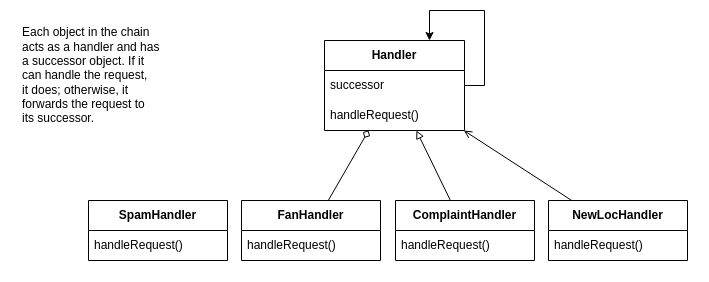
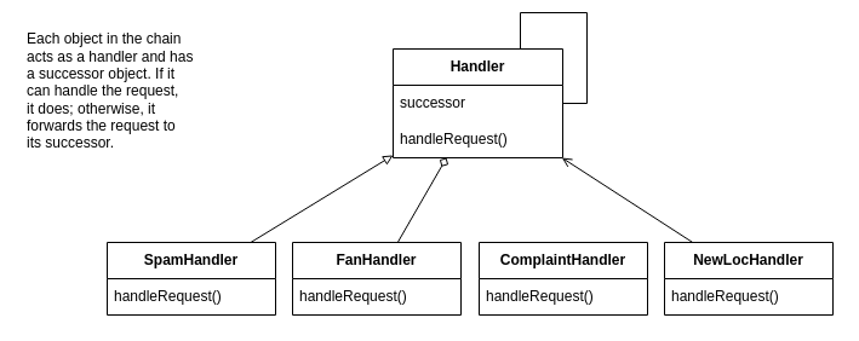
  <mxCell id="0" />
  <mxCell id="1" parent="0" />
  <mxCell id="2" value="Handler" style="swimlane;fontStyle=1;childLayout=stackLayout;horizontal=1;startSize=30;horizontalStack=0;resizeParent=1;resizeParentMax=0;resizeLast=0;collapsible=1;marginBottom=0;whiteSpace=wrap;html=1;" vertex="1" parent="1"><mxGeometry x="324" y="40" width="140" height="90" as="geometry" /></mxCell>
  <mxCell id="3" value="successor" style="text;strokeColor=none;fillColor=none;align=left;verticalAlign=middle;spacingLeft=4;spacingRight=4;overflow=hidden;points=[[0,0.5],[1,0.5]];portConstraint=eastwest;rotatable=0;whiteSpace=wrap;html=1;" vertex="1" parent="2"><mxGeometry y="30" width="140" height="30" as="geometry" /></mxCell>
  <mxCell id="4" value="handleRequest()" style="text;strokeColor=none;fillColor=none;align=left;verticalAlign=middle;spacingLeft=4;spacingRight=4;overflow=hidden;points=[[0,0.5],[1,0.5]];portConstraint=eastwest;rotatable=0;whiteSpace=wrap;html=1;" vertex="1" parent="2"><mxGeometry y="60" width="140" height="30" as="geometry" /></mxCell>
- <mxCell id="5" value="" style="endArrow=classic;html=1;rounded=0;exitX=1;exitY=0.5;exitDx=0;exitDy=0;entryX=0.75;entryY=0;entryDx=0;entryDy=0;" edge="1" parent="2" source="3" target="2"><mxGeometry width="50" height="50" relative="1" as="geometry"><mxPoint x="40" y="180" as="sourcePoint" /><mxPoint x="80" y="-50" as="targetPoint" /><Array as="points"><mxPoint x="160" y="45" /><mxPoint x="160" y="-30" /><mxPoint x="105" y="-30" /></Array></mxGeometry></mxCell>
+ <mxCell id="5" value="" style="endArrow=none;html=1;rounded=0;exitX=1;exitY=0.5;exitDx=0;exitDy=0;entryX=0.75;entryY=0;entryDx=0;entryDy=0;" edge="1" parent="2" source="3" target="2"><mxGeometry width="50" height="50" relative="1" as="geometry"><mxPoint x="40" y="180" as="sourcePoint" /><mxPoint x="80" y="-50" as="targetPoint" /><Array as="points"><mxPoint x="160" y="45" /><mxPoint x="160" y="-30" /><mxPoint x="105" y="-30" /></Array></mxGeometry></mxCell>
  <mxCell id="6" value="SpamHandler" style="swimlane;fontStyle=1;childLayout=stackLayout;horizontal=1;startSize=30;horizontalStack=0;resizeParent=1;resizeParentMax=0;resizeLast=0;collapsible=1;marginBottom=0;whiteSpace=wrap;html=1;" vertex="1" parent="1"><mxGeometry x="88" y="200" width="139" height="60" as="geometry" /></mxCell>
  <mxCell id="7" value="handleRequest()" style="text;strokeColor=none;fillColor=none;align=left;verticalAlign=middle;spacingLeft=4;spacingRight=4;overflow=hidden;points=[[0,0.5],[1,0.5]];portConstraint=eastwest;rotatable=0;whiteSpace=wrap;html=1;" vertex="1" parent="6"><mxGeometry y="30" width="139" height="30" as="geometry" /></mxCell>
  <mxCell id="8" value="FanHandler" style="swimlane;fontStyle=1;childLayout=stackLayout;horizontal=1;startSize=30;horizontalStack=0;resizeParent=1;resizeParentMax=0;resizeLast=0;collapsible=1;marginBottom=0;whiteSpace=wrap;html=1;" vertex="1" parent="1"><mxGeometry x="241" y="200" width="139" height="60" as="geometry" /></mxCell>
  <mxCell id="9" value="handleRequest()" style="text;strokeColor=none;fillColor=none;align=left;verticalAlign=middle;spacingLeft=4;spacingRight=4;overflow=hidden;points=[[0,0.5],[1,0.5]];portConstraint=eastwest;rotatable=0;whiteSpace=wrap;html=1;" vertex="1" parent="8"><mxGeometry y="30" width="139" height="30" as="geometry" /></mxCell>
  <mxCell id="10" value="ComplaintHandler" style="swimlane;fontStyle=1;childLayout=stackLayout;horizontal=1;startSize=30;horizontalStack=0;resizeParent=1;resizeParentMax=0;resizeLast=0;collapsible=1;marginBottom=0;whiteSpace=wrap;html=1;" vertex="1" parent="1"><mxGeometry x="395" y="200" width="139" height="60" as="geometry" /></mxCell>
  <mxCell id="11" value="handleRequest()" style="text;strokeColor=none;fillColor=none;align=left;verticalAlign=middle;spacingLeft=4;spacingRight=4;overflow=hidden;points=[[0,0.5],[1,0.5]];portConstraint=eastwest;rotatable=0;whiteSpace=wrap;html=1;" vertex="1" parent="10"><mxGeometry y="30" width="139" height="30" as="geometry" /></mxCell>
  <mxCell id="12" value="NewLocHandler" style="swimlane;fontStyle=1;childLayout=stackLayout;horizontal=1;startSize=30;horizontalStack=0;resizeParent=1;resizeParentMax=0;resizeLast=0;collapsible=1;marginBottom=0;whiteSpace=wrap;html=1;" vertex="1" parent="1"><mxGeometry x="548" y="200" width="139" height="60" as="geometry" /></mxCell>
  <mxCell id="13" value="handleRequest()" style="text;strokeColor=none;fillColor=none;align=left;verticalAlign=middle;spacingLeft=4;spacingRight=4;overflow=hidden;points=[[0,0.5],[1,0.5]];portConstraint=eastwest;rotatable=0;whiteSpace=wrap;html=1;" vertex="1" parent="12"><mxGeometry y="30" width="139" height="30" as="geometry" /></mxCell>
  <mxCell id="14" value="Each object in the chain&#10;acts as a handler and has&#10;a successor object. If it&#10;can handle the request,&#10;it does; otherwise, it&#10;forwards the request to&#10;its successor." style="text;html=1;align=left;verticalAlign=middle;resizable=0;points=[];autosize=1;strokeColor=none;fillColor=none;" vertex="1" parent="1"><mxGeometry x="20" y="20" width="160" height="110" as="geometry" /></mxCell>
+ <mxCell id="15" value="" style="endArrow=block;html=1;rounded=0;endFill=0;" edge="1" parent="1" source="6" target="2"><mxGeometry width="50" height="50" relative="1" as="geometry"><mxPoint x="400" y="370" as="sourcePoint" /><mxPoint x="450" y="320" as="targetPoint" /></mxGeometry></mxCell>
  <mxCell id="16" value="" style="endArrow=diamond;html=1;rounded=0;endFill=0;" edge="1" parent="1" source="8" target="2"><mxGeometry width="50" height="50" relative="1" as="geometry"><mxPoint x="202.948" y="210" as="sourcePoint" /><mxPoint x="334" y="135.039" as="targetPoint" /></mxGeometry></mxCell>
- <mxCell id="17" value="" style="endArrow=block;html=1;rounded=0;endFill=0;" edge="1" parent="1" source="10" target="2"><mxGeometry width="50" height="50" relative="1" as="geometry"><mxPoint x="360.776" y="210" as="sourcePoint" /><mxPoint x="387.086" y="140" as="targetPoint" /></mxGeometry></mxCell>
  <mxCell id="18" value="" style="endArrow=open;html=1;rounded=0;endFill=0;" edge="1" parent="1" source="12" target="2"><mxGeometry width="50" height="50" relative="1" as="geometry"><mxPoint x="370.776" y="220" as="sourcePoint" /><mxPoint x="397.086" y="150" as="targetPoint" /></mxGeometry></mxCell>
